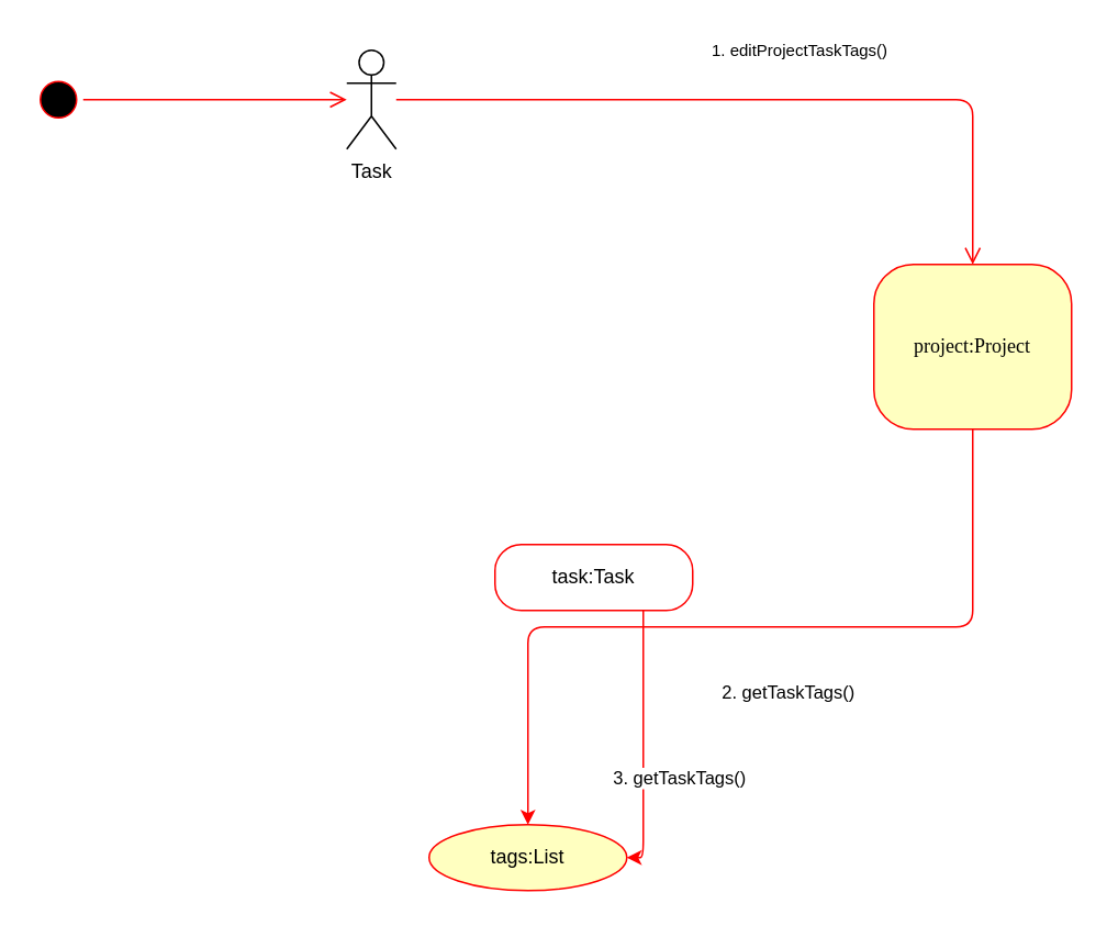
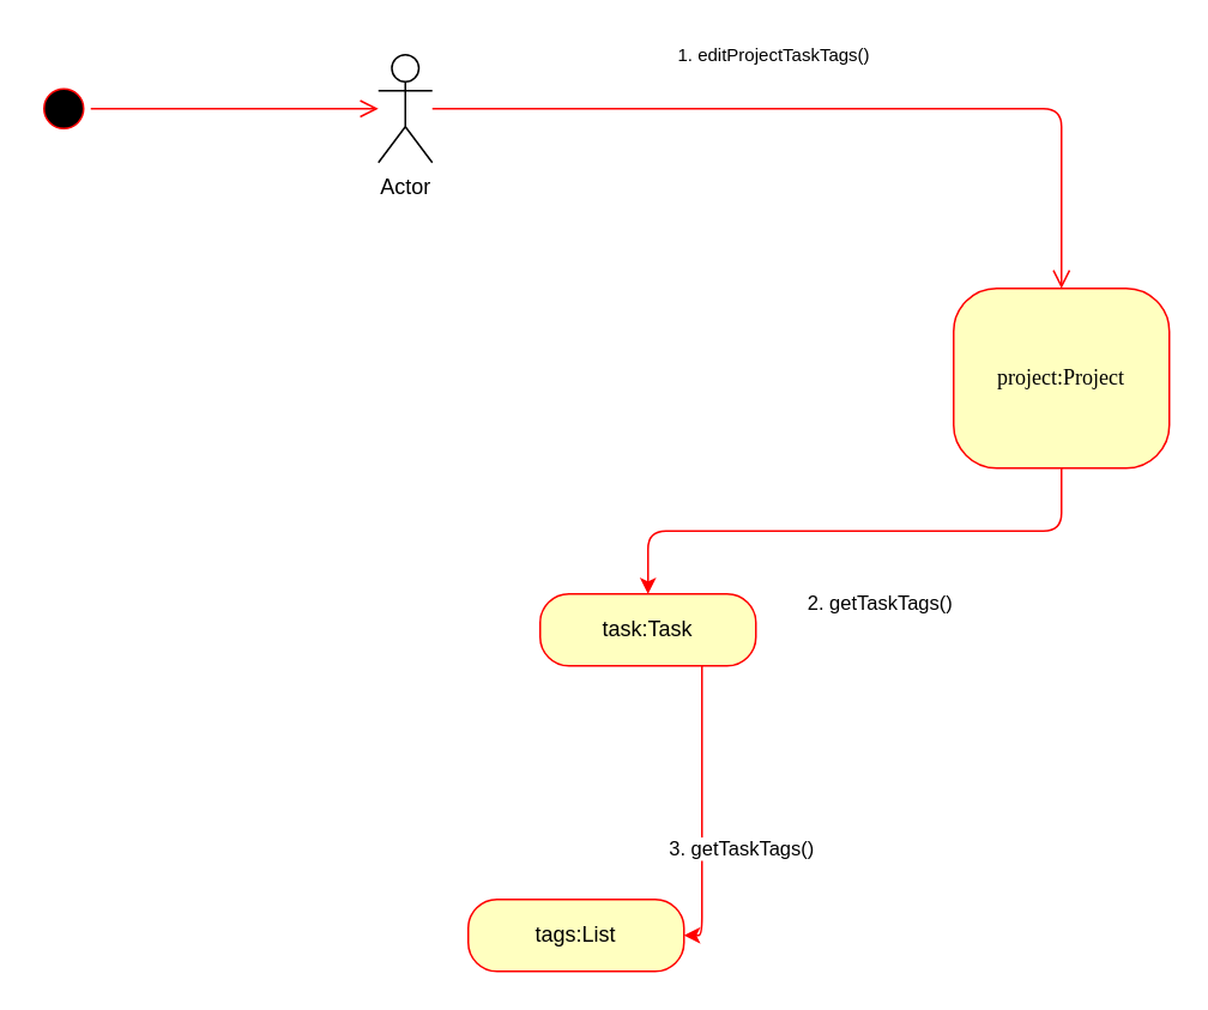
  <mxCell id="0" />
  <mxCell id="1" parent="0" />
  <mxCell id="2" value="" style="ellipse;html=1;shape=startState;fillColor=#000000;strokeColor=#ff0000;rounded=1;shadow=0;comic=0;labelBackgroundColor=none;fontFamily=Verdana;fontSize=12;fontColor=#000000;align=center;direction=south;" parent="1" vertex="1"><mxGeometry x="20" y="45" width="30" height="30" as="geometry" /></mxCell>
- <mxCell id="3" value="2. getTaskTags()" style="edgeStyle=orthogonalEdgeStyle;rounded=1;orthogonalLoop=1;jettySize=auto;html=1;exitX=0.5;exitY=1;exitDx=0;exitDy=0;strokeColor=#FF0000;" parent="1" source="4" target="11" edge="1"><mxGeometry x="-0.091" y="40" relative="1" as="geometry"><mxPoint as="offset" /></mxGeometry></mxCell>
+ <mxCell id="3" value="2. getTaskTags()" style="edgeStyle=orthogonalEdgeStyle;rounded=1;orthogonalLoop=1;jettySize=auto;html=1;exitX=0.5;exitY=1;exitDx=0;exitDy=0;strokeColor=#FF0000;" parent="1" source="4" target="10" edge="1"><mxGeometry x="-0.091" y="40" relative="1" as="geometry"><mxPoint as="offset" /></mxGeometry></mxCell>
  <mxCell id="4" value="project:Project" style="rounded=1;whiteSpace=wrap;html=1;arcSize=24;fillColor=#ffffc0;strokeColor=#ff0000;shadow=0;comic=0;labelBackgroundColor=none;fontFamily=Verdana;fontSize=12;fontColor=#000000;align=center;" parent="1" vertex="1"><mxGeometry x="530" y="160" width="120" height="100" as="geometry" /></mxCell>
  <mxCell id="5" style="edgeStyle=orthogonalEdgeStyle;html=1;labelBackgroundColor=none;endArrow=open;endSize=8;strokeColor=#ff0000;fontFamily=Verdana;fontSize=12;align=left;" parent="1" source="2" edge="1"><mxGeometry relative="1" as="geometry"><mxPoint x="210" y="60" as="targetPoint" /></mxGeometry></mxCell>
  <mxCell id="6" style="edgeStyle=orthogonalEdgeStyle;html=1;labelBackgroundColor=none;endArrow=open;endSize=8;strokeColor=#ff0000;fontFamily=Verdana;fontSize=12;align=left;" parent="1" target="4" edge="1"><mxGeometry relative="1" as="geometry"><Array as="points"><mxPoint x="250" y="60" /><mxPoint x="370" y="60" /></Array><mxPoint x="240" y="60" as="sourcePoint" /><mxPoint x="340" y="70" as="targetPoint" /></mxGeometry></mxCell>
- <mxCell id="7" value="Task" style="shape=umlActor;verticalLabelPosition=bottom;labelBackgroundColor=#ffffff;verticalAlign=top;html=1;outlineConnect=0;" parent="1" vertex="1"><mxGeometry x="210" y="30" width="30" height="60" as="geometry" /></mxCell>
- <mxCell id="8" value="&lt;font style=&quot;font-size: 10px&quot;&gt;1. editProjectTaskTags()&lt;/font&gt;" style="text;html=1;resizable=0;points=[];autosize=1;align=left;verticalAlign=top;spacingTop=-4;" parent="1" vertex="1"><mxGeometry x="430" y="20" width="120" height="20" as="geometry" /></mxCell>
+ <mxCell id="7" value="Actor" style="shape=umlActor;verticalLabelPosition=bottom;labelBackgroundColor=#ffffff;verticalAlign=top;html=1;outlineConnect=0;" parent="1" vertex="1"><mxGeometry x="210" y="30" width="30" height="60" as="geometry" /></mxCell>
+ <mxCell id="8" value="&lt;font style=&quot;font-size: 10px&quot;&gt;1. editProjectTaskTags()&lt;/font&gt;" style="text;html=1;resizable=0;points=[];autosize=1;align=left;verticalAlign=top;spacingTop=-4;" parent="1" vertex="1"><mxGeometry x="375" y="20" width="120" height="20" as="geometry" /></mxCell>
  <mxCell id="9" value="3. getTaskTags()" style="edgeStyle=orthogonalEdgeStyle;rounded=1;orthogonalLoop=1;jettySize=auto;html=1;exitX=0.75;exitY=1;exitDx=0;exitDy=0;strokeColor=#FF0000;" parent="1" source="10" target="11" edge="1"><mxGeometry x="0.275" y="22" relative="1" as="geometry"><mxPoint as="offset" /><Array as="points"><mxPoint x="390" y="520" /></Array></mxGeometry></mxCell>
- <mxCell id="10" value="task:Task" style="rounded=1;whiteSpace=wrap;html=1;arcSize=40;fontColor=#000000;fillColor=#ffffff;strokeColor=#ff0000;" parent="1" vertex="1"><mxGeometry x="300" y="330" width="120" height="40" as="geometry" /></mxCell>
- <mxCell id="11" value="tags:List" style="ellipse;whiteSpace=wrap;html=1;arcSize=40;fontColor=#000000;fillColor=#ffffc0;strokeColor=#ff0000;" parent="1" vertex="1"><mxGeometry x="260" y="500" width="120" height="40" as="geometry" /></mxCell>
+ <mxCell id="10" value="task:Task" style="rounded=1;whiteSpace=wrap;html=1;arcSize=40;fontColor=#000000;fillColor=#ffffc0;strokeColor=#ff0000;" parent="1" vertex="1"><mxGeometry x="300" y="330" width="120" height="40" as="geometry" /></mxCell>
+ <mxCell id="11" value="tags:List" style="rounded=1;whiteSpace=wrap;html=1;arcSize=40;fontColor=#000000;fillColor=#ffffc0;strokeColor=#ff0000;" parent="1" vertex="1"><mxGeometry x="260" y="500" width="120" height="40" as="geometry" /></mxCell>
